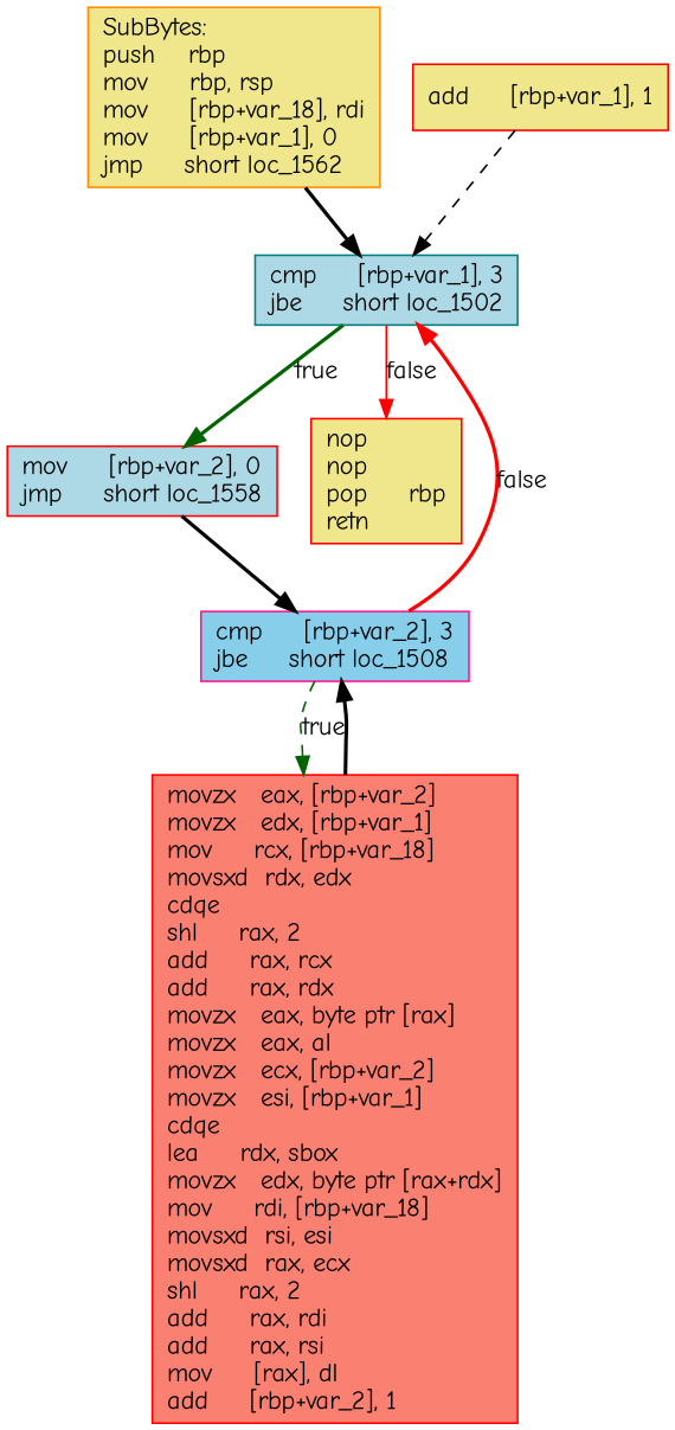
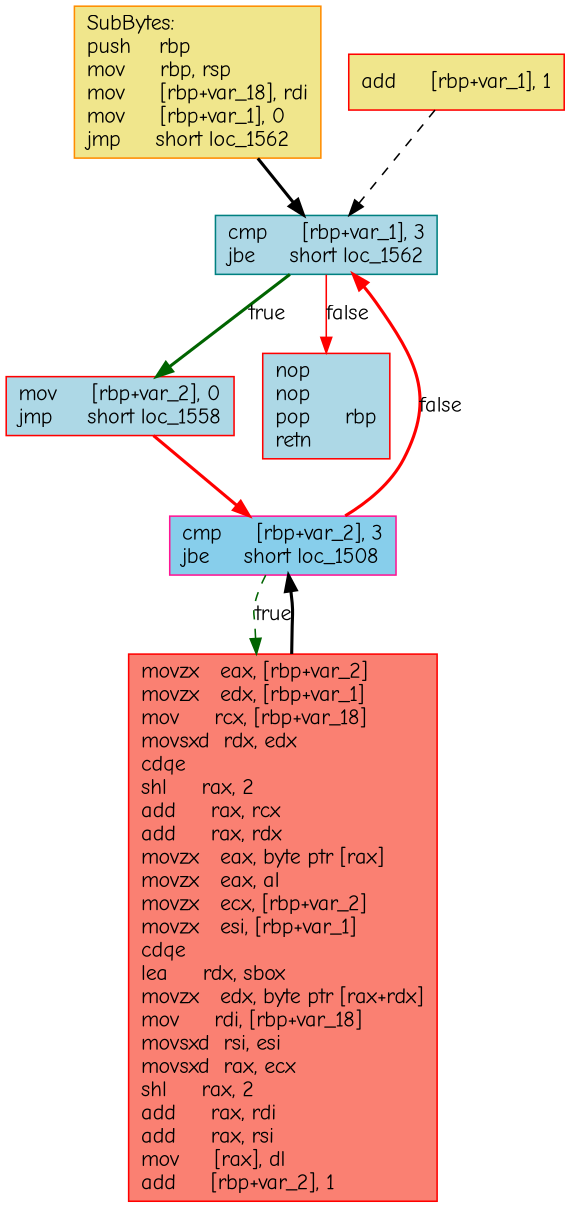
  digraph {
    fontname="Comic Neue"
    node [color=red fillcolor=khaki fontname="Comic Neue" shape=box style=filled]
    edge [fontname="Comic Neue" style=bold]
    n1 [color=darkorange label="SubBytes:\lpush    rbp\lmov     rbp, rsp\lmov     [rbp+var_18], rdi\lmov     [rbp+var_1], 0\ljmp     short loc_1562\l"]
-   n2 [color=teal fillcolor=lightblue label="cmp     [rbp+var_1], 3\ljbe     short loc_1502\l"]
+   n2 [color=teal fillcolor=lightblue label="cmp     [rbp+var_1], 3\ljbe     short loc_1562\l"]
    n3 [fillcolor=lightblue label="mov     [rbp+var_2], 0\ljmp     short loc_1558\l"]
-   n4 [label="nop\lnop\lpop     rbp\lretn\l"]
+   n4 [fillcolor=lightblue label="nop\lnop\lpop     rbp\lretn\l"]
    n5 [color=deeppink fillcolor=skyblue label="cmp     [rbp+var_2], 3\ljbe     short loc_1508\l"]
    n6 [fillcolor=salmon label="movzx   eax, [rbp+var_2]\lmovzx   edx, [rbp+var_1]\lmov     rcx, [rbp+var_18]\lmovsxd  rdx, edx\lcdqe\lshl     rax, 2\ladd     rax, rcx\ladd     rax, rdx\lmovzx   eax, byte ptr [rax]\lmovzx   eax, al\lmovzx   ecx, [rbp+var_2]\lmovzx   esi, [rbp+var_1]\lcdqe\llea     rdx, sbox\lmovzx   edx, byte ptr [rax+rdx]\lmov     rdi, [rbp+var_18]\lmovsxd  rsi, esi\lmovsxd  rax, ecx\lshl     rax, 2\ladd     rax, rdi\ladd     rax, rsi\lmov     [rax], dl\ladd     [rbp+var_2], 1\l"]
    n7 [label="add     [rbp+var_1], 1\l"]
    n1 -> n2
    n2 -> n3 [color=darkgreen label=true]
    n2 -> n4 [color=red label=false style=solid]
-   n3 -> n5
+   n3 -> n5 [color=red]
    n5 -> n2 [color=red label=false]
    n5 -> n6 [color=darkgreen label=true style=dashed]
    n6 -> n5
    n7 -> n2 [style=dashed]
  }
